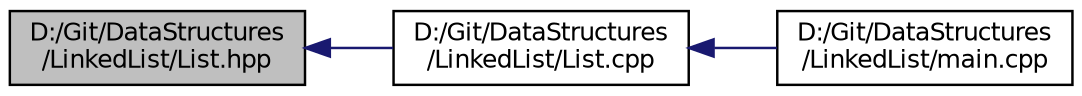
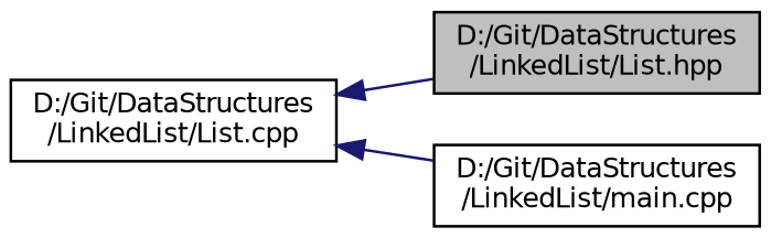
  digraph {
    rankdir=LR
    node [color=black fillcolor=white fontname=Helvetica fontsize=10 shape=record style=filled]
    edge [color=midnightblue dir=back fontname=Helvetica fontsize=10 labelfontname=Helvetica labelfontsize=10 style=solid]
    n1 [fillcolor=grey75 fontcolor=black height=0.2 label="D:/Git/DataStructures\l/LinkedList/List.hpp" width=0.4]
    n2 [height=0.2 label="D:/Git/DataStructures\l/LinkedList/List.cpp" width=0.4]
    n3 [height=0.2 label="D:/Git/DataStructures\l/LinkedList/main.cpp" width=0.4]
-   n1 -> n2
+   n2 -> n1
    n2 -> n3
  }
